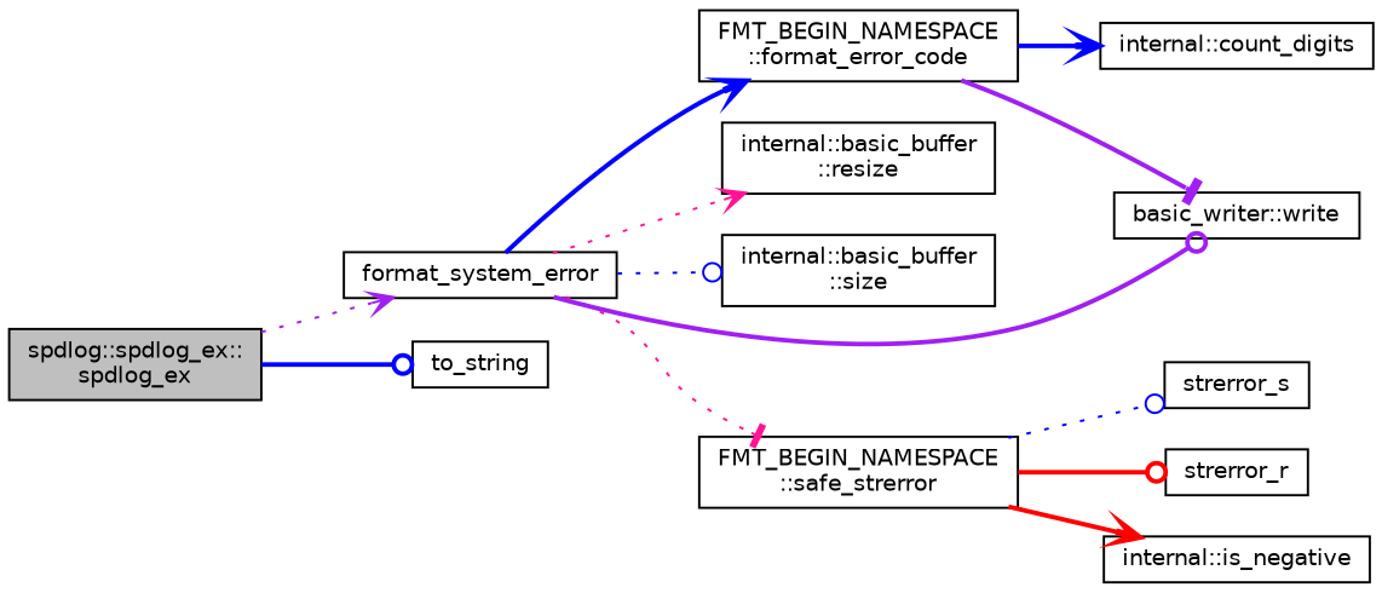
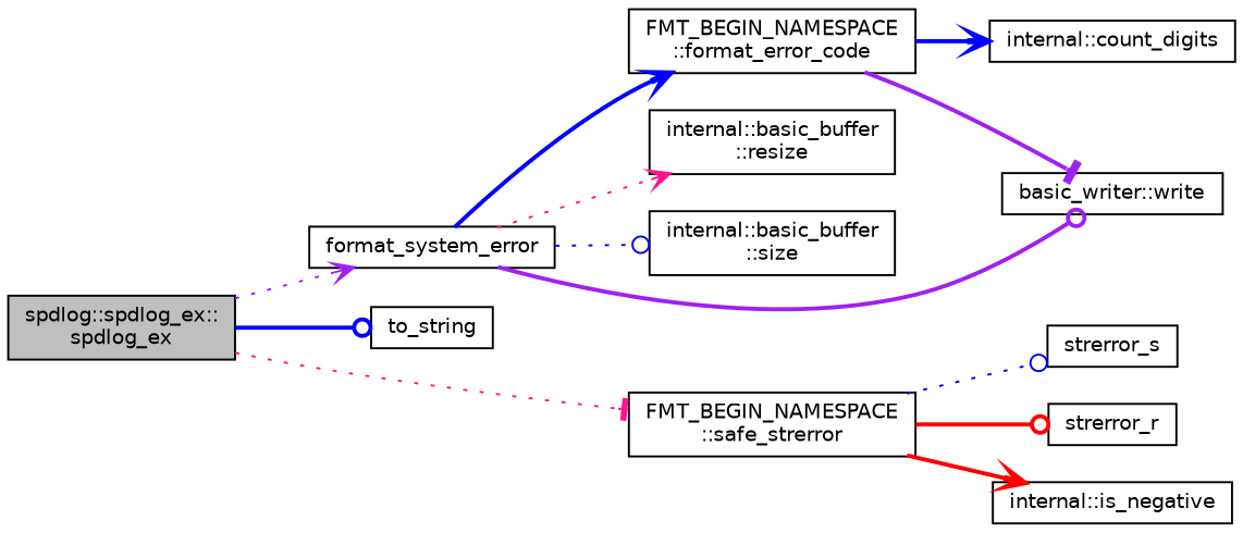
  digraph {
    rankdir=LR
    node [color=black fillcolor=white fontname=Helvetica fontsize=10 shape=record style=filled]
    edge [arrowhead=vee color=blue fontname=Helvetica fontsize=10 labelfontname=Helvetica labelfontsize=10 style=bold]
    n1 [fillcolor=grey75 fontcolor=black height=0.2 label="spdlog::spdlog_ex::\lspdlog_ex" width=0.4]
    n2 [height=0.2 label=format_system_error width=0.4]
    n3 [height=0.2 label=to_string width=0.4]
    n4 [height=0.2 label="internal::basic_buffer\l::resize" width=0.4]
    n5 [height=0.2 label="FMT_BEGIN_NAMESPACE\l::safe_strerror" width=0.4]
    n6 [height=0.2 label="internal::basic_buffer\l::size" width=0.4]
    n7 [height=0.2 label="basic_writer::write" width=0.4]
    n8 [height=0.2 label="FMT_BEGIN_NAMESPACE\l::format_error_code" width=0.4]
    n9 [height=0.2 label=strerror_s width=0.4]
    n10 [height=0.2 label=strerror_r width=0.4]
    n11 [height=0.2 label="internal::is_negative" width=0.4]
    n12 [height=0.2 label="internal::count_digits" width=0.4]
    n1 -> n2 [color=purple style=dotted]
    n1 -> n3 [arrowhead=odot]
    n2 -> n4 [color=deeppink style=dotted]
-   n2 -> n5 [arrowhead=tee color=deeppink style=dotted]
+   n1 -> n5 [arrowhead=tee color=deeppink style=dotted]
    n2 -> n6 [arrowhead=odot style=dotted]
    n2 -> n7 [arrowhead=odot color=purple]
    n2 -> n8
    n5 -> n9 [arrowhead=odot style=dotted]
    n5 -> n10 [arrowhead=odot color=red]
    n5 -> n11 [color=red]
    n8 -> n7 [arrowhead=tee color=purple]
    n8 -> n12
  }
